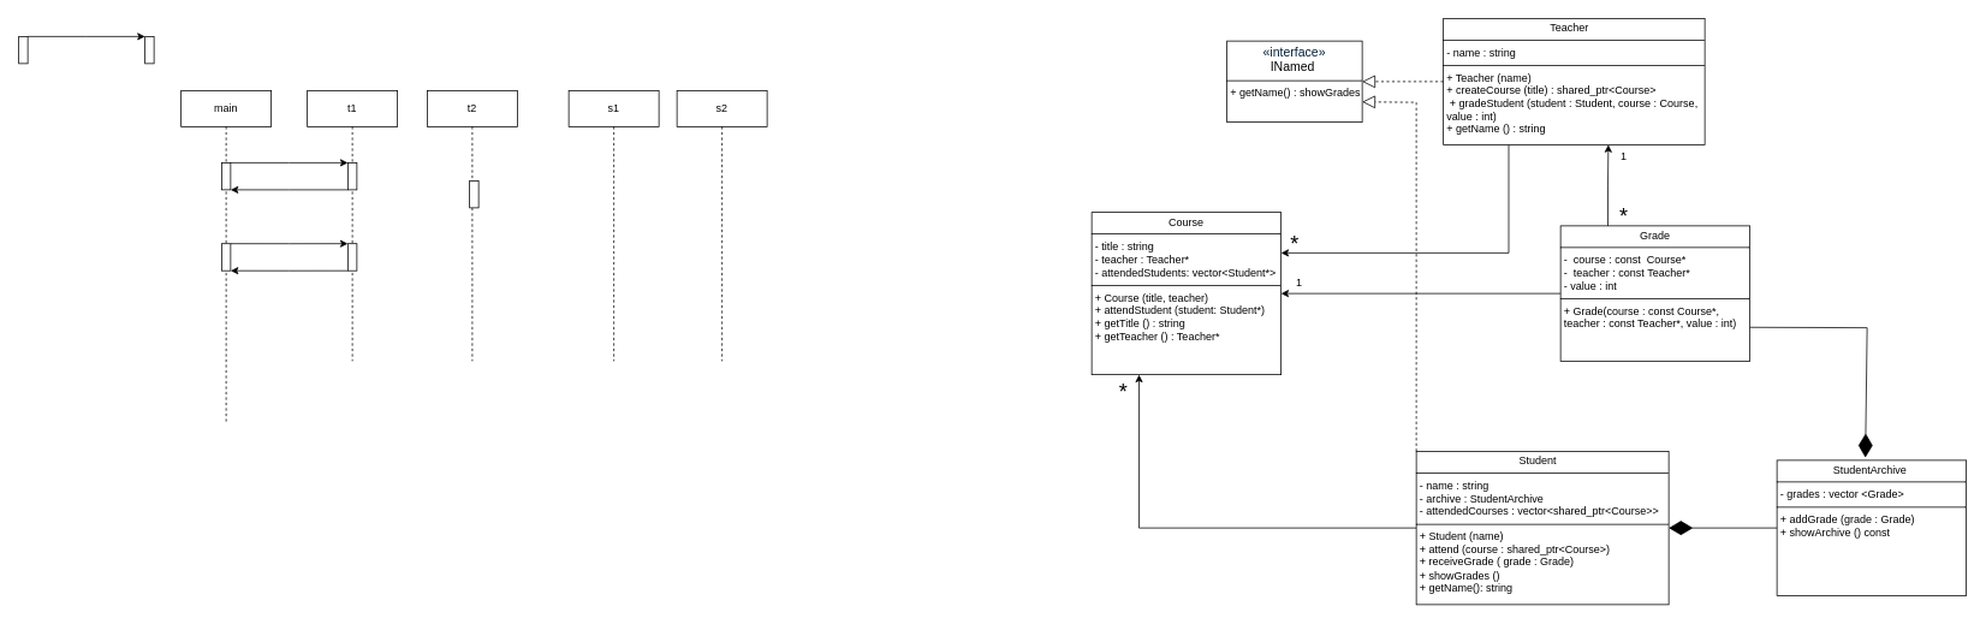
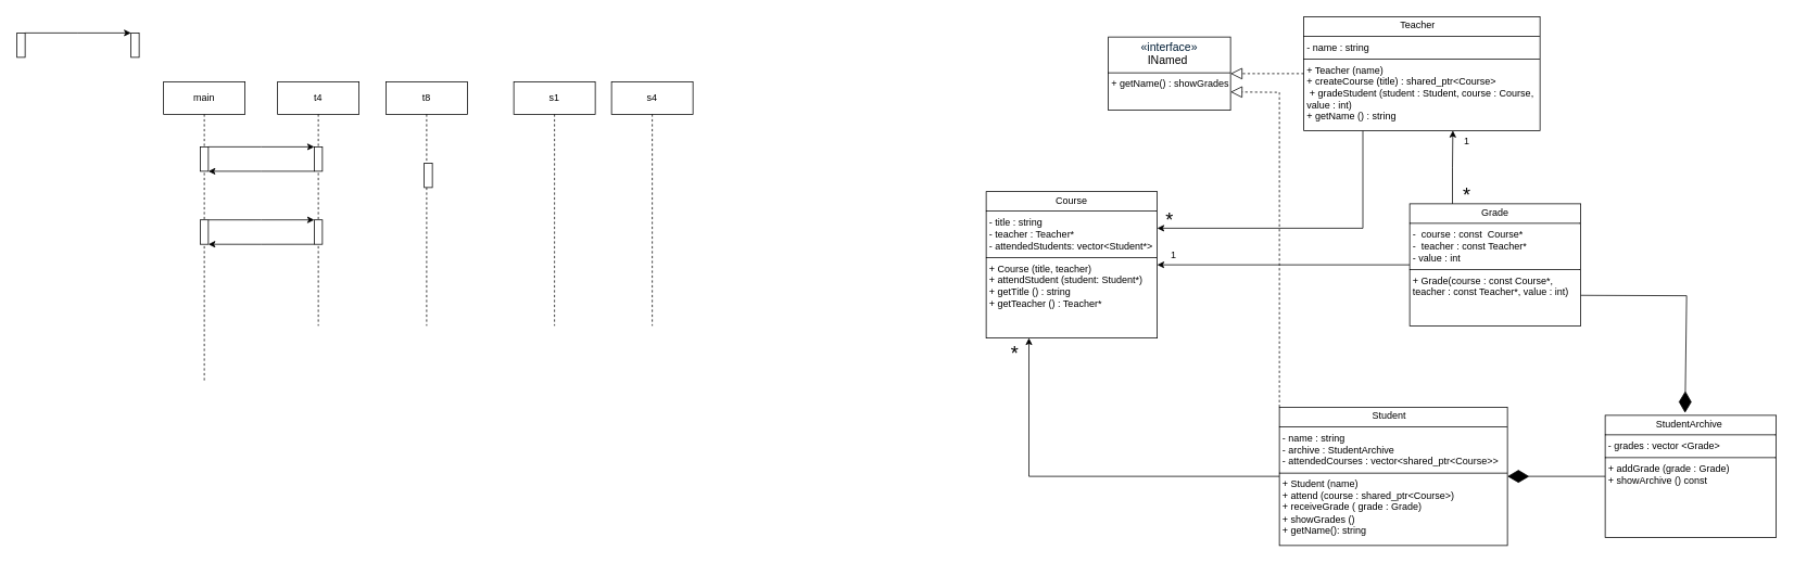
  <mxCell id="0" />
  <mxCell id="1" parent="0" />
  <mxCell id="2" value="&lt;p style=&quot;margin:0px;margin-top:4px;text-align:center;&quot;&gt;Course&lt;/p&gt;&lt;hr size=&quot;1&quot; style=&quot;border-style:solid;&quot;&gt;&lt;p style=&quot;margin:0px;margin-left:4px;&quot;&gt;- title : string&lt;/p&gt;&lt;p style=&quot;margin:0px;margin-left:4px;&quot;&gt;- teacher : Teacher*&lt;br&gt;- attendedStudents: vector&amp;lt;Student*&amp;gt;&lt;/p&gt;&lt;hr size=&quot;1&quot; style=&quot;border-style:solid;&quot;&gt;&lt;p style=&quot;margin:0px;margin-left:4px;&quot;&gt;+ Course (title, teacher)&lt;br&gt;+ attendStudent (student: Student*)&lt;/p&gt;&lt;p style=&quot;margin:0px;margin-left:4px;&quot;&gt;+ getTitle () : string&lt;/p&gt;&lt;p style=&quot;margin:0px;margin-left:4px;&quot;&gt;+ getTeacher () : Teacher*&amp;nbsp;&lt;/p&gt;" style="verticalAlign=top;align=left;overflow=fill;html=1;whiteSpace=wrap;" vertex="1" parent="1"><mxGeometry x="1210" y="235" width="210" height="180" as="geometry" /></mxCell>
  <mxCell id="3" style="edgeStyle=orthogonalEdgeStyle;rounded=0;orthogonalLoop=1;jettySize=auto;html=1;exitX=0;exitY=0.5;exitDx=0;exitDy=0;entryX=1;entryY=0.5;entryDx=0;entryDy=0;" edge="1" parent="1" source="4" target="2"><mxGeometry relative="1" as="geometry" /></mxCell>
  <mxCell id="4" value="&lt;p style=&quot;margin:0px;margin-top:4px;text-align:center;&quot;&gt;Grade&lt;/p&gt;&lt;hr size=&quot;1&quot; style=&quot;border-style:solid;&quot;&gt;&lt;p style=&quot;margin:0px;margin-left:4px;&quot;&gt;-&amp;nbsp; course :&amp;nbsp;&lt;span style=&quot;background-color: transparent; color: light-dark(rgb(0, 0, 0), rgb(255, 255, 255));&quot;&gt;const&amp;nbsp;&lt;/span&gt;&lt;span style=&quot;background-color: transparent; color: light-dark(rgb(0, 0, 0), rgb(255, 255, 255));&quot;&gt;&amp;nbsp;&lt;/span&gt;&lt;span style=&quot;background-color: transparent; color: light-dark(rgb(0, 0, 0), rgb(255, 255, 255));&quot;&gt;Course*&lt;/span&gt;&lt;/p&gt;&lt;p style=&quot;margin:0px;margin-left:4px;&quot;&gt;-&amp;nbsp; teacher :&amp;nbsp;&lt;span style=&quot;background-color: transparent; color: light-dark(rgb(0, 0, 0), rgb(255, 255, 255));&quot;&gt;const&amp;nbsp;&lt;/span&gt;&lt;span style=&quot;background-color: transparent; color: light-dark(rgb(0, 0, 0), rgb(255, 255, 255));&quot;&gt;Teacher*&lt;/span&gt;&lt;/p&gt;&lt;p style=&quot;margin:0px;margin-left:4px;&quot;&gt;- value : int&lt;/p&gt;&lt;hr size=&quot;1&quot; style=&quot;border-style:solid;&quot;&gt;&lt;p style=&quot;margin:0px;margin-left:4px;&quot;&gt;+ Grade(course : const Course*, teacher : const Teacher*, value : int)&lt;/p&gt;" style="verticalAlign=top;align=left;overflow=fill;html=1;whiteSpace=wrap;" vertex="1" parent="1"><mxGeometry x="1730" y="250" width="210" height="150" as="geometry" /></mxCell>
  <mxCell id="5" style="edgeStyle=orthogonalEdgeStyle;rounded=0;orthogonalLoop=1;jettySize=auto;html=1;exitX=0;exitY=0.5;exitDx=0;exitDy=0;entryX=0.25;entryY=1;entryDx=0;entryDy=0;" edge="1" parent="1" source="6" target="2"><mxGeometry relative="1" as="geometry" /></mxCell>
  <mxCell id="6" value="&lt;p style=&quot;margin:0px;margin-top:4px;text-align:center;&quot;&gt;&amp;nbsp;Student&amp;nbsp; &amp;nbsp;&amp;nbsp;&lt;/p&gt;&lt;hr size=&quot;1&quot; style=&quot;border-style:solid;&quot;&gt;&lt;p style=&quot;margin:0px;margin-left:4px;&quot;&gt;- name : string&amp;nbsp;&lt;/p&gt;&lt;p style=&quot;margin:0px;margin-left:4px;&quot;&gt;-&amp;nbsp;&lt;span style=&quot;background-color: transparent;&quot;&gt;archive : StudentArchive&lt;/span&gt;&lt;/p&gt;&lt;p style=&quot;margin:0px;margin-left:4px;&quot;&gt;- attendedCourses : vector&amp;lt;shared_ptr&amp;lt;Course&amp;gt;&amp;gt;&lt;/p&gt;&lt;hr size=&quot;1&quot; style=&quot;border-style:solid;&quot;&gt;&lt;p style=&quot;margin:0px;margin-left:4px;&quot;&gt;+ Student (name)&amp;nbsp;&lt;br&gt;+ attend (course : shared_ptr&amp;lt;Course&amp;gt;)&lt;/p&gt;&lt;p style=&quot;margin:0px;margin-left:4px;&quot;&gt;+ receiveGrade ( grade : Grade)&lt;/p&gt;&lt;p style=&quot;margin:0px;margin-left:4px;&quot;&gt;+ showGrades ()&amp;nbsp;&lt;/p&gt;&lt;p style=&quot;margin:0px;margin-left:4px;&quot;&gt;+ getName(): string&amp;nbsp;&lt;/p&gt;" style="verticalAlign=top;align=left;overflow=fill;html=1;whiteSpace=wrap;" vertex="1" parent="1"><mxGeometry x="1570" y="500" width="280" height="170" as="geometry" /></mxCell>
  <mxCell id="7" style="edgeStyle=orthogonalEdgeStyle;rounded=0;orthogonalLoop=1;jettySize=auto;html=1;exitX=0.25;exitY=1;exitDx=0;exitDy=0;entryX=1;entryY=0.25;entryDx=0;entryDy=0;" edge="1" parent="1" source="8" target="2"><mxGeometry relative="1" as="geometry" /></mxCell>
  <mxCell id="8" value="&lt;p style=&quot;margin:0px;margin-top:4px;text-align:center;&quot;&gt;&amp;nbsp;Teacher&amp;nbsp; &amp;nbsp;&amp;nbsp;&lt;/p&gt;&lt;hr size=&quot;1&quot; style=&quot;border-style:solid;&quot;&gt;&lt;p style=&quot;margin:0px;margin-left:4px;&quot;&gt;- name : string&amp;nbsp;&lt;/p&gt;&lt;hr size=&quot;1&quot; style=&quot;border-style:solid;&quot;&gt;&lt;p style=&quot;margin:0px;margin-left:4px;&quot;&gt;+ Teacher (name)&amp;nbsp;&lt;br&gt;+ createCourse (title) : shared_ptr&amp;lt;Course&amp;gt;&lt;/p&gt;&lt;p style=&quot;margin:0px;margin-left:4px;&quot;&gt;&amp;nbsp;+ gradeStudent (student : Student, course : Course, value : int)&lt;/p&gt;&lt;p style=&quot;margin:0px;margin-left:4px;&quot;&gt;+ getName () : string&lt;/p&gt;" style="verticalAlign=top;align=left;overflow=fill;html=1;whiteSpace=wrap;" vertex="1" parent="1"><mxGeometry x="1600" y="20" width="290" height="140" as="geometry" /></mxCell>
  <mxCell id="9" value="&lt;p style=&quot;margin:0px;margin-top:4px;text-align:center;&quot;&gt;StudentArchive&amp;nbsp;&lt;/p&gt;&lt;hr size=&quot;1&quot; style=&quot;border-style:solid;&quot;&gt;&lt;p style=&quot;margin:0px;margin-left:4px;&quot;&gt;- grades : vector &amp;lt;Grade&amp;gt;&lt;/p&gt;&lt;hr size=&quot;1&quot; style=&quot;border-style:solid;&quot;&gt;&lt;p style=&quot;margin:0px;margin-left:4px;&quot;&gt;+ addGrade (grade : Grade)&amp;nbsp;&lt;/p&gt;&lt;p style=&quot;margin:0px;margin-left:4px;&quot;&gt;+ showArchive () const&amp;nbsp;&lt;/p&gt;" style="verticalAlign=top;align=left;overflow=fill;html=1;whiteSpace=wrap;" vertex="1" parent="1"><mxGeometry x="1970" y="510" width="210" height="150" as="geometry" /></mxCell>
  <mxCell id="10" value="" style="endArrow=diamondThin;endFill=1;endSize=24;html=1;rounded=0;entryX=1;entryY=0.5;entryDx=0;entryDy=0;exitX=0;exitY=0.5;exitDx=0;exitDy=0;" edge="1" parent="1" source="9" target="6"><mxGeometry width="160" relative="1" as="geometry"><mxPoint x="1900" y="560" as="sourcePoint" /><mxPoint x="1930" y="410" as="targetPoint" /><Array as="points" /></mxGeometry></mxCell>
  <mxCell id="11" style="edgeStyle=orthogonalEdgeStyle;rounded=0;orthogonalLoop=1;jettySize=auto;html=1;exitX=0.25;exitY=0;exitDx=0;exitDy=0;entryX=0.631;entryY=1;entryDx=0;entryDy=0;entryPerimeter=0;" edge="1" parent="1" source="4" target="8"><mxGeometry relative="1" as="geometry" /></mxCell>
  <mxCell id="12" value="" style="endArrow=diamondThin;endFill=1;endSize=24;html=1;rounded=0;entryX=0.467;entryY=-0.02;entryDx=0;entryDy=0;exitX=1;exitY=0.75;exitDx=0;exitDy=0;entryPerimeter=0;" edge="1" parent="1" source="4" target="9"><mxGeometry width="160" relative="1" as="geometry"><mxPoint x="1970" y="330" as="sourcePoint" /><mxPoint x="2200" y="410" as="targetPoint" /><Array as="points"><mxPoint x="2070" y="363" /></Array></mxGeometry></mxCell>
  <mxCell id="13" value="main" style="shape=umlLifeline;perimeter=lifelinePerimeter;whiteSpace=wrap;html=1;container=1;dropTarget=0;collapsible=0;recursiveResize=0;outlineConnect=0;portConstraint=eastwest;newEdgeStyle={&quot;curved&quot;:0,&quot;rounded&quot;:0};" vertex="1" parent="1"><mxGeometry x="200" y="100" width="100" height="370" as="geometry" /></mxCell>
- <mxCell id="14" value="t1" style="shape=umlLifeline;perimeter=lifelinePerimeter;whiteSpace=wrap;html=1;container=1;dropTarget=0;collapsible=0;recursiveResize=0;outlineConnect=0;portConstraint=eastwest;newEdgeStyle={&quot;curved&quot;:0,&quot;rounded&quot;:0};" vertex="1" parent="1"><mxGeometry x="340" y="100" width="100" height="300" as="geometry" /></mxCell>
- <mxCell id="15" value="t2" style="shape=umlLifeline;perimeter=lifelinePerimeter;whiteSpace=wrap;html=1;container=1;dropTarget=0;collapsible=0;recursiveResize=0;outlineConnect=0;portConstraint=eastwest;newEdgeStyle={&quot;curved&quot;:0,&quot;rounded&quot;:0};" vertex="1" parent="1"><mxGeometry x="473" y="100" width="100" height="300" as="geometry" /></mxCell>
+ <mxCell id="14" value="t4" style="shape=umlLifeline;perimeter=lifelinePerimeter;whiteSpace=wrap;html=1;container=1;dropTarget=0;collapsible=0;recursiveResize=0;outlineConnect=0;portConstraint=eastwest;newEdgeStyle={&quot;curved&quot;:0,&quot;rounded&quot;:0};" vertex="1" parent="1"><mxGeometry x="340" y="100" width="100" height="300" as="geometry" /></mxCell>
+ <mxCell id="15" value="t8" style="shape=umlLifeline;perimeter=lifelinePerimeter;whiteSpace=wrap;html=1;container=1;dropTarget=0;collapsible=0;recursiveResize=0;outlineConnect=0;portConstraint=eastwest;newEdgeStyle={&quot;curved&quot;:0,&quot;rounded&quot;:0};" vertex="1" parent="1"><mxGeometry x="473" y="100" width="100" height="300" as="geometry" /></mxCell>
  <mxCell id="16" value="s1" style="shape=umlLifeline;perimeter=lifelinePerimeter;whiteSpace=wrap;html=1;container=1;dropTarget=0;collapsible=0;recursiveResize=0;outlineConnect=0;portConstraint=eastwest;newEdgeStyle={&quot;curved&quot;:0,&quot;rounded&quot;:0};" vertex="1" parent="1"><mxGeometry x="630" y="100" width="100" height="300" as="geometry" /></mxCell>
- <mxCell id="17" value="s2" style="shape=umlLifeline;perimeter=lifelinePerimeter;whiteSpace=wrap;html=1;container=1;dropTarget=0;collapsible=0;recursiveResize=0;outlineConnect=0;portConstraint=eastwest;newEdgeStyle={&quot;curved&quot;:0,&quot;rounded&quot;:0};size=40;" vertex="1" parent="1"><mxGeometry x="750" y="100" width="100" height="300" as="geometry" /></mxCell>
+ <mxCell id="17" value="s4" style="shape=umlLifeline;perimeter=lifelinePerimeter;whiteSpace=wrap;html=1;container=1;dropTarget=0;collapsible=0;recursiveResize=0;outlineConnect=0;portConstraint=eastwest;newEdgeStyle={&quot;curved&quot;:0,&quot;rounded&quot;:0};size=40;" vertex="1" parent="1"><mxGeometry x="750" y="100" width="100" height="300" as="geometry" /></mxCell>
  <mxCell id="18" style="edgeStyle=orthogonalEdgeStyle;rounded=0;orthogonalLoop=1;jettySize=auto;html=1;exitX=1;exitY=0;exitDx=0;exitDy=0;entryX=0;entryY=0;entryDx=0;entryDy=0;" edge="1" parent="1" source="19" target="21"><mxGeometry relative="1" as="geometry"><Array as="points"><mxPoint x="320" y="180" /><mxPoint x="320" y="180" /></Array></mxGeometry></mxCell>
  <mxCell id="19" value="" style="html=1;whiteSpace=wrap;" vertex="1" parent="1"><mxGeometry x="245" y="180" width="10" height="30" as="geometry" /></mxCell>
  <mxCell id="20" style="edgeStyle=orthogonalEdgeStyle;rounded=0;orthogonalLoop=1;jettySize=auto;html=1;exitX=0;exitY=1;exitDx=0;exitDy=0;entryX=1;entryY=1;entryDx=0;entryDy=0;" edge="1" parent="1" source="21" target="19"><mxGeometry relative="1" as="geometry"><Array as="points"><mxPoint x="320" y="210" /><mxPoint x="320" y="210" /></Array></mxGeometry></mxCell>
  <mxCell id="21" value="" style="html=1;whiteSpace=wrap;" vertex="1" parent="1"><mxGeometry x="385" y="180" width="10" height="30" as="geometry" /></mxCell>
  <mxCell id="22" value="" style="html=1;whiteSpace=wrap;" vertex="1" parent="1"><mxGeometry x="520" y="200" width="10" height="30" as="geometry" /></mxCell>
  <mxCell id="23" style="edgeStyle=orthogonalEdgeStyle;rounded=0;orthogonalLoop=1;jettySize=auto;html=1;exitX=1;exitY=0;exitDx=0;exitDy=0;entryX=0;entryY=0;entryDx=0;entryDy=0;" edge="1" parent="1" source="24" target="25"><mxGeometry relative="1" as="geometry"><Array as="points"><mxPoint x="95" y="40" /><mxPoint x="95" y="40" /></Array></mxGeometry></mxCell>
  <mxCell id="24" value="" style="html=1;whiteSpace=wrap;" vertex="1" parent="1"><mxGeometry x="20" y="40" width="10" height="30" as="geometry" /></mxCell>
  <mxCell id="25" value="" style="html=1;whiteSpace=wrap;" vertex="1" parent="1"><mxGeometry x="160" y="40" width="10" height="30" as="geometry" /></mxCell>
  <mxCell id="26" style="edgeStyle=orthogonalEdgeStyle;rounded=0;orthogonalLoop=1;jettySize=auto;html=1;exitX=1;exitY=0;exitDx=0;exitDy=0;entryX=0;entryY=0;entryDx=0;entryDy=0;" edge="1" parent="1" source="27" target="29"><mxGeometry relative="1" as="geometry"><Array as="points"><mxPoint x="320" y="269.76" /><mxPoint x="320" y="269.76" /></Array></mxGeometry></mxCell>
  <mxCell id="27" value="" style="html=1;whiteSpace=wrap;" vertex="1" parent="1"><mxGeometry x="245" y="269.76" width="10" height="30" as="geometry" /></mxCell>
  <mxCell id="28" style="edgeStyle=orthogonalEdgeStyle;rounded=0;orthogonalLoop=1;jettySize=auto;html=1;exitX=0;exitY=1;exitDx=0;exitDy=0;entryX=1;entryY=1;entryDx=0;entryDy=0;" edge="1" parent="1" source="29" target="27"><mxGeometry relative="1" as="geometry"><Array as="points"><mxPoint x="320" y="299.76" /><mxPoint x="320" y="299.76" /></Array></mxGeometry></mxCell>
  <mxCell id="29" value="" style="html=1;whiteSpace=wrap;" vertex="1" parent="1"><mxGeometry x="385" y="269.76" width="10" height="30" as="geometry" /></mxCell>
  <mxCell id="30" value="&lt;font style=&quot;font-size: 24px;&quot;&gt;*&lt;/font&gt;" style="text;html=1;align=center;verticalAlign=middle;resizable=0;points=[];autosize=1;strokeColor=none;fillColor=none;" vertex="1" parent="1"><mxGeometry x="1420" y="250" width="30" height="40" as="geometry" /></mxCell>
  <mxCell id="31" value="1" style="text;html=1;align=center;verticalAlign=middle;resizable=0;points=[];autosize=1;strokeColor=none;fillColor=none;" vertex="1" parent="1"><mxGeometry x="1785" y="158" width="30" height="30" as="geometry" /></mxCell>
  <mxCell id="32" value="1" style="text;html=1;align=center;verticalAlign=middle;resizable=0;points=[];autosize=1;strokeColor=none;fillColor=none;" vertex="1" parent="1"><mxGeometry x="1425" y="298" width="30" height="30" as="geometry" /></mxCell>
  <mxCell id="33" value="&lt;font style=&quot;font-size: 24px;&quot;&gt;*&lt;/font&gt;" style="text;html=1;align=center;verticalAlign=middle;resizable=0;points=[];autosize=1;strokeColor=none;fillColor=none;" vertex="1" parent="1"><mxGeometry x="1230" y="415" width="30" height="40" as="geometry" /></mxCell>
  <mxCell id="34" value="&lt;font style=&quot;font-size: 24px;&quot;&gt;*&lt;/font&gt;" style="text;html=1;align=center;verticalAlign=middle;resizable=0;points=[];autosize=1;strokeColor=none;fillColor=none;" vertex="1" parent="1"><mxGeometry x="1785" y="220" width="30" height="40" as="geometry" /></mxCell>
  <mxCell id="35" value="&lt;p style=&quot;margin:0px;margin-top:4px;text-align:center;&quot;&gt;&lt;font style=&quot;font-size: 14px;&quot;&gt;&lt;span style=&quot;color: rgb(0, 29, 53); font-family: &amp;quot;Google Sans&amp;quot;, Arial, sans-serif; text-align: start; background-color: rgb(255, 255, 255);&quot;&gt;«interface&lt;/span&gt;&lt;span style=&quot;color: rgb(0, 29, 53); font-family: &amp;quot;Google Sans&amp;quot;, Arial, sans-serif; text-align: start; background-color: rgb(255, 255, 255);&quot;&gt;»&lt;/span&gt;&lt;br&gt;INamed&amp;nbsp;&lt;/font&gt;&lt;/p&gt;&lt;hr size=&quot;1&quot; style=&quot;border-style:solid;&quot;&gt;&lt;p style=&quot;margin:0px;margin-left:4px;&quot;&gt;+ getName()&amp;nbsp;&lt;span style=&quot;background-color: transparent; color: light-dark(rgb(0, 0, 0), rgb(255, 255, 255));&quot;&gt;: showGrades&lt;/span&gt;&lt;/p&gt;" style="verticalAlign=top;align=left;overflow=fill;html=1;whiteSpace=wrap;" vertex="1" parent="1"><mxGeometry x="1360" y="45" width="150" height="90" as="geometry" /></mxCell>
  <mxCell id="36" value="" style="endArrow=block;dashed=1;endFill=0;endSize=12;html=1;rounded=0;entryX=1;entryY=0.5;entryDx=0;entryDy=0;exitX=0;exitY=0.5;exitDx=0;exitDy=0;" edge="1" parent="1" source="8" target="35"><mxGeometry width="160" relative="1" as="geometry"><mxPoint x="1710" y="420" as="sourcePoint" /><mxPoint x="1870" y="420" as="targetPoint" /><Array as="points"><mxPoint x="1560" y="90" /></Array></mxGeometry></mxCell>
  <mxCell id="37" value="" style="endArrow=block;dashed=1;endFill=0;endSize=12;html=1;rounded=0;entryX=1;entryY=0.75;entryDx=0;entryDy=0;exitX=0;exitY=0;exitDx=0;exitDy=0;" edge="1" parent="1" source="6" target="35"><mxGeometry width="160" relative="1" as="geometry"><mxPoint x="1580" y="150" as="sourcePoint" /><mxPoint x="1490" y="150" as="targetPoint" /><Array as="points"><mxPoint x="1570" y="113" /></Array></mxGeometry></mxCell>
